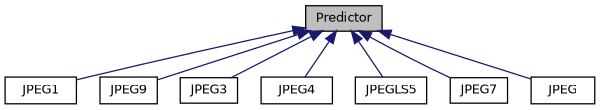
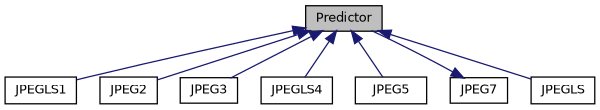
  digraph {
    node [color=black fillcolor=white fontname=Helvetica fontsize=10 shape=record style=filled]
    edge [color=midnightblue dir=back fontname=Helvetica fontsize=10 labelfontname=Helvetica labelfontsize=10 style=solid]
    n1 [fillcolor=grey75 fontcolor=black height=0.2 label=Predictor width=0.4]
-   n2 [height=0.2 label=JPEG1 width=0.4]
-   n3 [height=0.2 label=JPEG9 width=0.4]
+   n2 [height=0.2 label=JPEGLS1 width=0.4]
+   n3 [height=0.2 label=JPEG2 width=0.4]
    n4 [height=0.2 label=JPEG3 width=0.4]
-   n5 [height=0.2 label=JPEG4 width=0.4]
-   n6 [height=0.2 label=JPEGLS5 width=0.4]
+   n5 [height=0.2 label=JPEGLS4 width=0.4]
+   n6 [height=0.2 label=JPEG5 width=0.4]
    n7 [height=0.2 label=JPEG7 width=0.4]
-   n8 [height=0.2 label=JPEG width=0.4]
+   n8 [height=0.2 label=JPEGLS width=0.4]
    n1 -> n2
    n1 -> n3
    n1 -> n4
    n1 -> n5
    n1 -> n6
-   n1 -> n7
+   n7 -> n1
    n1 -> n8
  }
